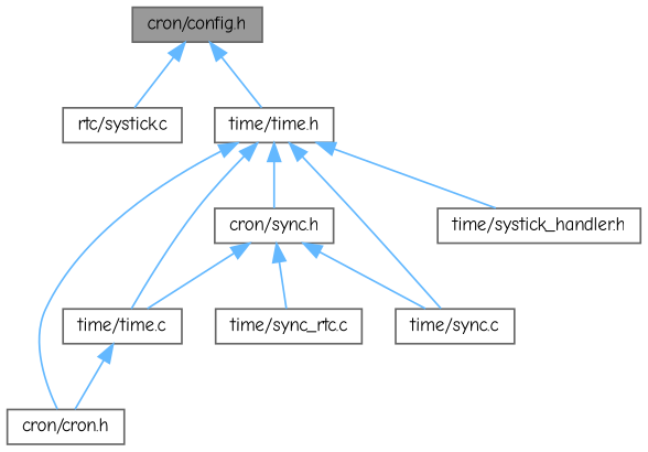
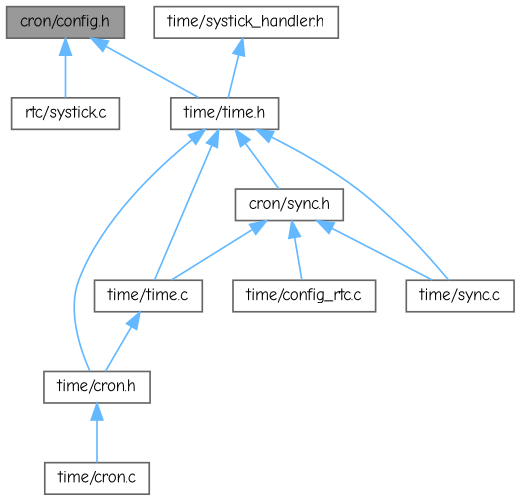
  digraph {
    fontname="Comic Neue"
    node [color=grey40 fillcolor=white fontname="Comic Neue" fontsize=10 shape=box style=filled]
    edge [color=steelblue1 dir=back fontname="Comic Neue" fontsize=10 labelfontname=Helvetica labelfontsize=10 style=solid]
    n1 [color=gray40 fillcolor=grey60 fontcolor=black height=0.2 label="cron/config.h" width=0.4]
    n2 [height=0.2 label="rtc/systick.c" width=0.4]
    n3 [height=0.2 label="time/time.h" width=0.4]
-   n4 [height=0.2 label="cron/cron.h" width=0.4]
+   n4 [height=0.2 label="time/cron.h" width=0.4]
    n5 [height=0.2 label="time/time.c" width=0.4]
    n6 [height=0.2 label="time/sync.c" width=0.4]
    n7 [height=0.2 label="cron/sync.h" width=0.4]
    n8 [height=0.2 label="time/systick_handler.h" width=0.4]
-   n10 [height=0.2 label="time/sync_rtc.c" width=0.4]
+   n9 [height=0.2 label="time/cron.c" width=0.4]
+   n10 [height=0.2 label="time/config_rtc.c" width=0.4]
    n1 -> n2
    n1 -> n3
    n3 -> n4
    n3 -> n5
    n3 -> n6
    n3 -> n7
-   n3 -> n8
+   n8 -> n3
+   n4 -> n9
    n5 -> n4
    n7 -> n5
    n7 -> n6
    n7 -> n10
  }
